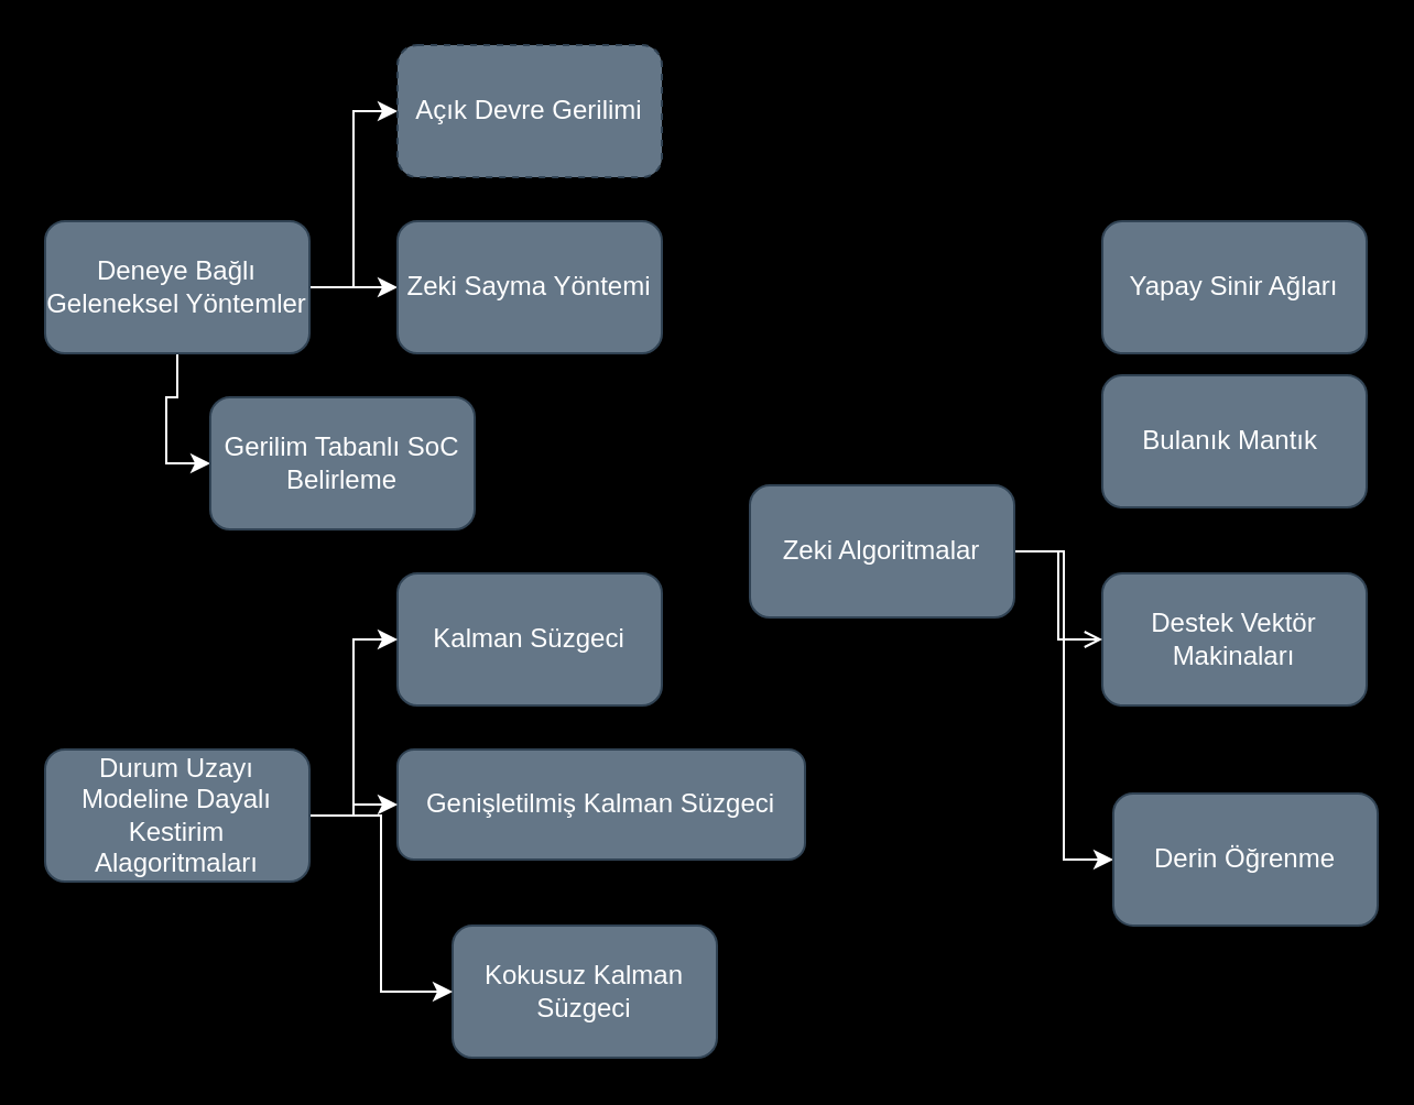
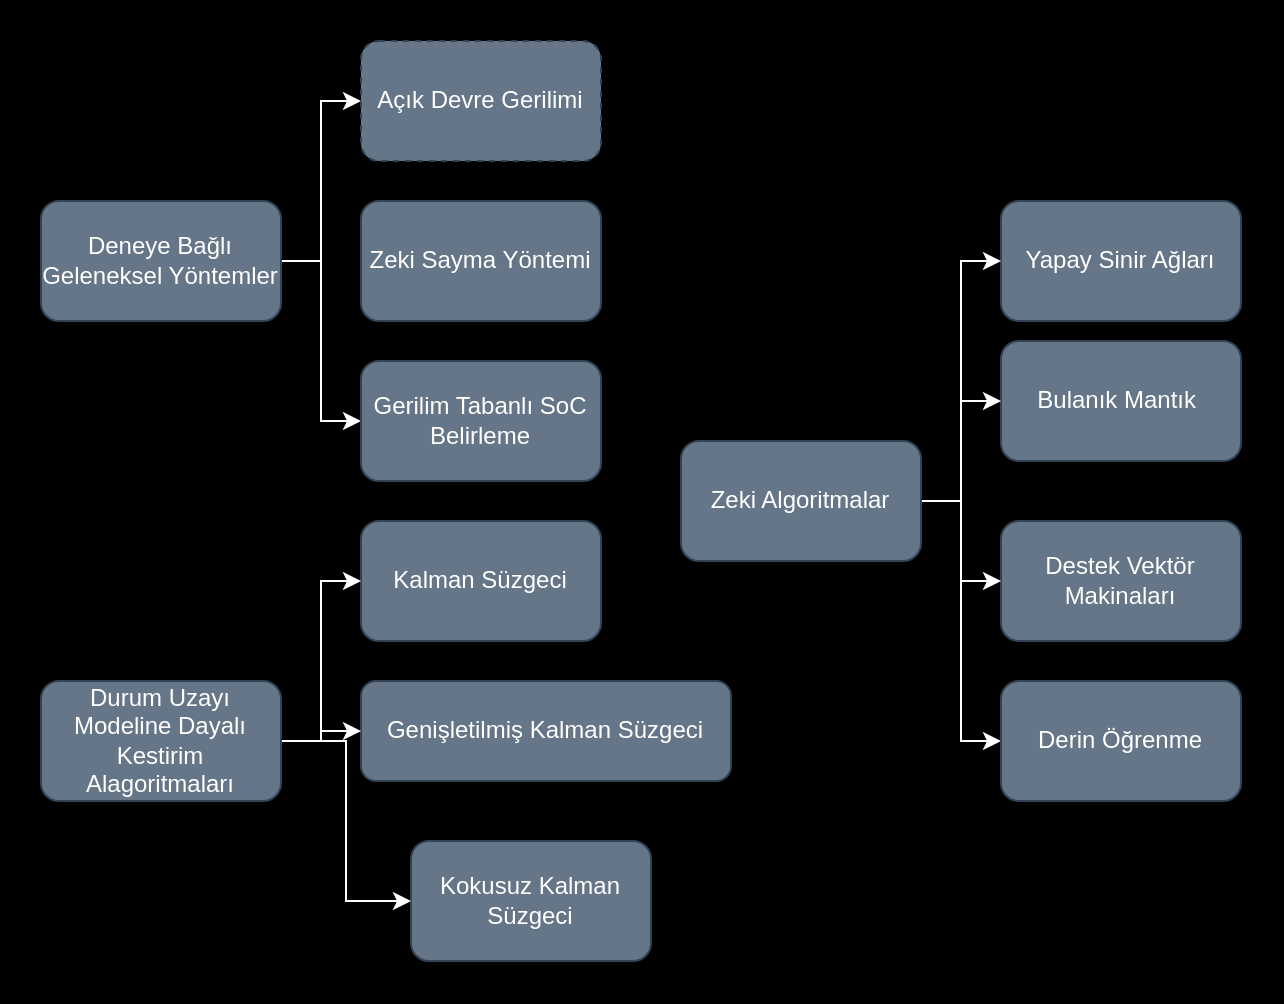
  <mxCell id="0" />
  <mxCell id="1" parent="0" />
  <mxCell id="2" style="edgeStyle=orthogonalEdgeStyle;rounded=0;orthogonalLoop=1;jettySize=auto;html=1;entryX=0;entryY=0.5;entryDx=0;entryDy=0;strokeColor=#FFFFFF;" edge="1" parent="1" source="5" target="8"><mxGeometry relative="1" as="geometry" /></mxCell>
  <mxCell id="3" style="edgeStyle=orthogonalEdgeStyle;rounded=0;orthogonalLoop=1;jettySize=auto;html=1;entryX=0;entryY=0.5;entryDx=0;entryDy=0;strokeColor=#FFFFFF;" edge="1" parent="1" source="5" target="7"><mxGeometry relative="1" as="geometry" /></mxCell>
- <mxCell id="4" style="edgeStyle=orthogonalEdgeStyle;rounded=0;orthogonalLoop=1;jettySize=auto;html=1;entryX=0;entryY=0.5;entryDx=0;entryDy=0;strokeColor=#FFFFFF;" edge="1" parent="1" source="5" target="6"><mxGeometry relative="1" as="geometry" /></mxCell>
  <mxCell id="5" value="Deneye Bağlı Geleneksel Yöntemler" style="rounded=1;whiteSpace=wrap;html=1;fillColor=#647687;strokeColor=#314354;fontColor=#ffffff;" vertex="1" parent="1"><mxGeometry x="20" y="100" width="120" height="60" as="geometry" /></mxCell>
  <mxCell id="6" value="Zeki Sayma Yöntemi" style="rounded=1;whiteSpace=wrap;html=1;fillColor=#647687;strokeColor=#314354;fontColor=#ffffff;" vertex="1" parent="1"><mxGeometry x="180" y="100" width="120" height="60" as="geometry" /></mxCell>
- <mxCell id="7" value="Gerilim Tabanlı SoC Belirleme" style="rounded=1;whiteSpace=wrap;html=1;fillColor=#647687;strokeColor=#314354;fontColor=#ffffff;" vertex="1" parent="1"><mxGeometry x="95" y="180" width="120" height="60" as="geometry" /></mxCell>
+ <mxCell id="7" value="Gerilim Tabanlı SoC Belirleme" style="rounded=1;whiteSpace=wrap;html=1;fillColor=#647687;strokeColor=#314354;fontColor=#ffffff;" vertex="1" parent="1"><mxGeometry x="180" y="180" width="120" height="60" as="geometry" /></mxCell>
  <mxCell id="8" value="Açık Devre Gerilimi" style="rounded=1;whiteSpace=wrap;html=1;fillColor=#647687;strokeColor=#314354;fontColor=#ffffff;dashed=1;" vertex="1" parent="1"><mxGeometry x="180" y="20" width="120" height="60" as="geometry" /></mxCell>
  <mxCell id="9" value="Kalman Süzgeci" style="rounded=1;whiteSpace=wrap;html=1;fillColor=#647687;strokeColor=#314354;fontColor=#ffffff;" vertex="1" parent="1"><mxGeometry x="180" y="260" width="120" height="60" as="geometry" /></mxCell>
  <mxCell id="10" value="Genişletilmiş Kalman Süzgeci" style="rounded=1;whiteSpace=wrap;html=1;fillColor=#647687;strokeColor=#314354;fontColor=#ffffff;" vertex="1" parent="1"><mxGeometry x="180" y="340" width="185" height="50" as="geometry" /></mxCell>
  <mxCell id="11" value="Kokusuz Kalman Süzgeci" style="rounded=1;whiteSpace=wrap;html=1;fillColor=#647687;strokeColor=#314354;fontColor=#ffffff;" vertex="1" parent="1"><mxGeometry x="205" y="420" width="120" height="60" as="geometry" /></mxCell>
  <mxCell id="12" style="edgeStyle=orthogonalEdgeStyle;rounded=0;orthogonalLoop=1;jettySize=auto;html=1;entryX=0;entryY=0.5;entryDx=0;entryDy=0;strokeColor=#FFFFFF;" edge="1" parent="1" source="15" target="9"><mxGeometry relative="1" as="geometry" /></mxCell>
  <mxCell id="13" style="edgeStyle=orthogonalEdgeStyle;rounded=0;orthogonalLoop=1;jettySize=auto;html=1;entryX=0;entryY=0.5;entryDx=0;entryDy=0;strokeColor=#FFFFFF;" edge="1" parent="1" source="15" target="11"><mxGeometry relative="1" as="geometry" /></mxCell>
  <mxCell id="14" style="edgeStyle=orthogonalEdgeStyle;rounded=0;orthogonalLoop=1;jettySize=auto;html=1;entryX=0;entryY=0.5;entryDx=0;entryDy=0;strokeColor=#FFFFFF;" edge="1" parent="1" source="15" target="10"><mxGeometry relative="1" as="geometry" /></mxCell>
  <mxCell id="15" value="Durum Uzayı Modeline Dayalı Kestirim Alagoritmaları" style="rounded=1;whiteSpace=wrap;html=1;fillColor=#647687;strokeColor=#314354;fontColor=#ffffff;" vertex="1" parent="1"><mxGeometry x="20" y="340" width="120" height="60" as="geometry" /></mxCell>
  <mxCell id="16" value="Yapay Sinir Ağları" style="rounded=1;whiteSpace=wrap;html=1;fillColor=#647687;strokeColor=#314354;fontColor=#ffffff;" vertex="1" parent="1"><mxGeometry x="500" y="100" width="120" height="60" as="geometry" /></mxCell>
  <mxCell id="17" value="Bulanık Mantık&amp;nbsp;" style="rounded=1;whiteSpace=wrap;html=1;fillColor=#647687;strokeColor=#314354;fontColor=#ffffff;" vertex="1" parent="1"><mxGeometry x="500" y="170" width="120" height="60" as="geometry" /></mxCell>
  <mxCell id="18" value="Destek Vektör Makinaları" style="rounded=1;whiteSpace=wrap;html=1;fillColor=#647687;strokeColor=#314354;fontColor=#ffffff;" vertex="1" parent="1"><mxGeometry x="500" y="260" width="120" height="60" as="geometry" /></mxCell>
+ <mxCell id="19" style="edgeStyle=orthogonalEdgeStyle;rounded=0;orthogonalLoop=1;jettySize=auto;html=1;entryX=0;entryY=0.5;entryDx=0;entryDy=0;strokeColor=#FFFFFF;" edge="1" parent="1" source="23" target="16"><mxGeometry relative="1" as="geometry" /></mxCell>
  <mxCell id="20" style="edgeStyle=orthogonalEdgeStyle;rounded=0;orthogonalLoop=1;jettySize=auto;html=1;entryX=0;entryY=0.5;entryDx=0;entryDy=0;strokeColor=#FFFFFF;" edge="1" parent="1" source="23" target="24"><mxGeometry relative="1" as="geometry" /></mxCell>
- <mxCell id="21" style="edgeStyle=orthogonalEdgeStyle;rounded=0;orthogonalLoop=1;jettySize=auto;html=1;entryX=0;entryY=0.5;entryDx=0;entryDy=0;strokeColor=#FFFFFF;endArrow=open;" edge="1" parent="1" source="23" target="18"><mxGeometry relative="1" as="geometry" /></mxCell>
+ <mxCell id="21" style="edgeStyle=orthogonalEdgeStyle;rounded=0;orthogonalLoop=1;jettySize=auto;html=1;entryX=0;entryY=0.5;entryDx=0;entryDy=0;strokeColor=#FFFFFF;" edge="1" parent="1" source="23" target="18"><mxGeometry relative="1" as="geometry" /></mxCell>
+ <mxCell id="22" style="edgeStyle=orthogonalEdgeStyle;rounded=0;orthogonalLoop=1;jettySize=auto;html=1;strokeColor=#FFFFFF;" edge="1" parent="1" source="23" target="17"><mxGeometry relative="1" as="geometry" /></mxCell>
  <mxCell id="23" value="Zeki Algoritmalar" style="rounded=1;whiteSpace=wrap;html=1;fillColor=#647687;strokeColor=#314354;fontColor=#ffffff;" vertex="1" parent="1"><mxGeometry x="340" y="220" width="120" height="60" as="geometry" /></mxCell>
- <mxCell id="24" value="Derin Öğrenme" style="rounded=1;whiteSpace=wrap;html=1;fillColor=#647687;strokeColor=#314354;fontColor=#ffffff;" vertex="1" parent="1"><mxGeometry x="505" y="360" width="120" height="60" as="geometry" /></mxCell>
+ <mxCell id="24" value="Derin Öğrenme" style="rounded=1;whiteSpace=wrap;html=1;fillColor=#647687;strokeColor=#314354;fontColor=#ffffff;" vertex="1" parent="1"><mxGeometry x="500" y="340" width="120" height="60" as="geometry" /></mxCell>
